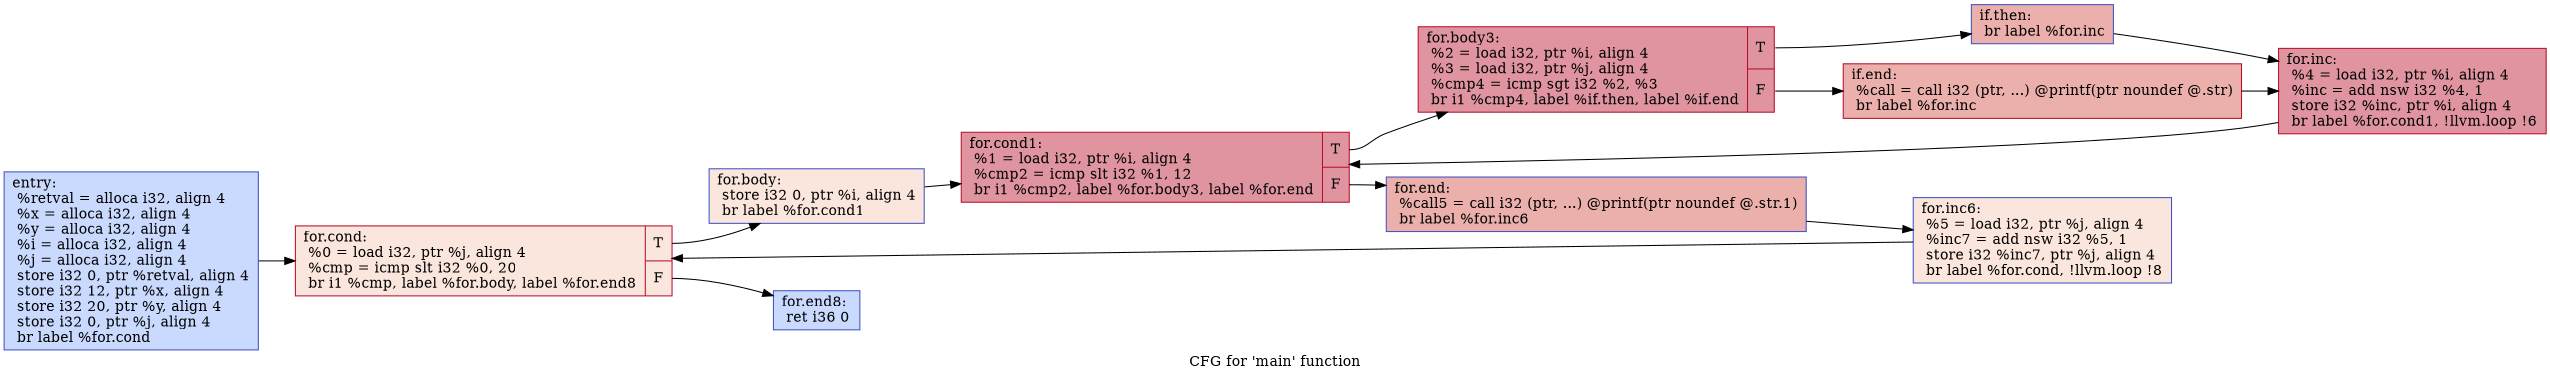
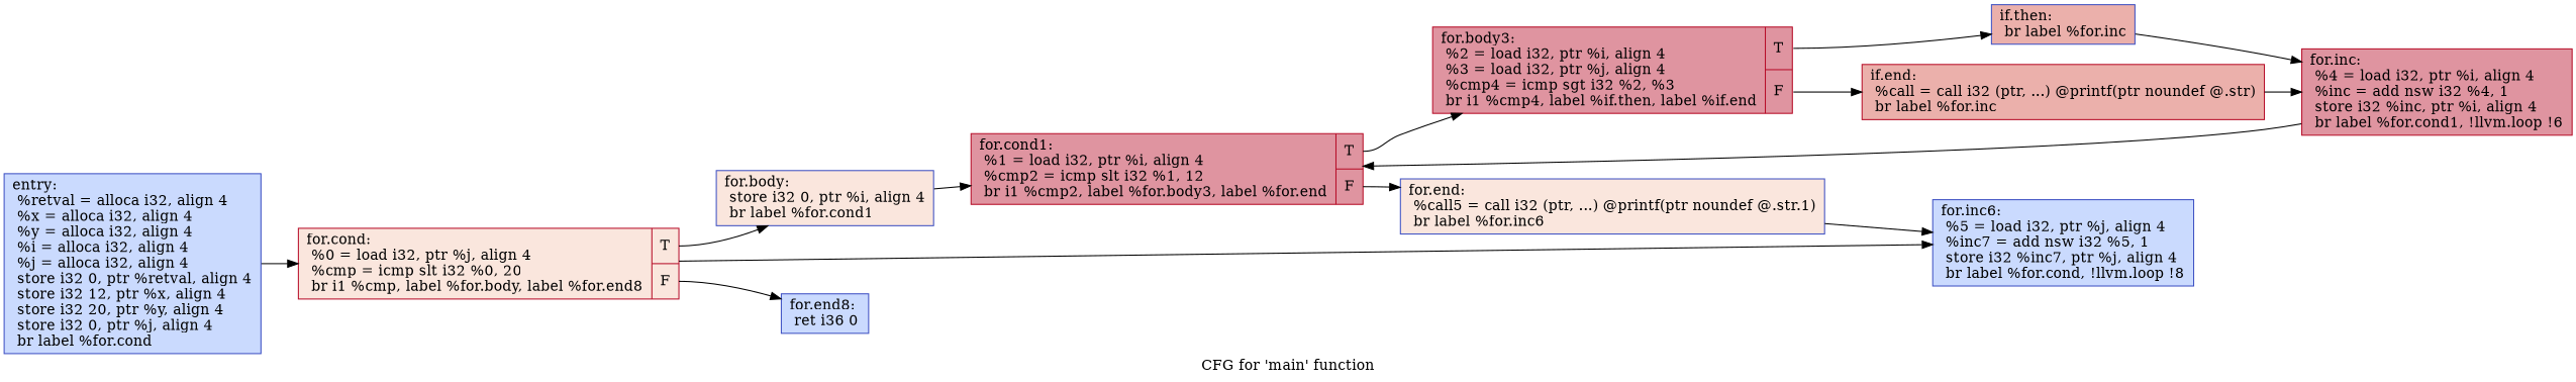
  digraph {
    label="CFG for 'main' function"
    rankdir=LR
    node [color="#3d50c3ff" fillcolor="#f3c7b170" shape=record style=filled]
    n1 [fillcolor="#88abfd70" label="{entry:\l  %retval = alloca i32, align 4\l  %x = alloca i32, align 4\l  %y = alloca i32, align 4\l  %i = alloca i32, align 4\l  %j = alloca i32, align 4\l  store i32 0, ptr %retval, align 4\l  store i32 12, ptr %x, align 4\l  store i32 20, ptr %y, align 4\l  store i32 0, ptr %j, align 4\l  br label %for.cond\l}"]
    n2 [color="#b70d28ff" label="{for.cond:                                         \l  %0 = load i32, ptr %j, align 4\l  %cmp = icmp slt i32 %0, 20\l  br i1 %cmp, label %for.body, label %for.end8\l|{<s0>T|<s1>F}}"]
    n3 [label="{for.body:                                         \l  store i32 0, ptr %i, align 4\l  br label %for.cond1\l}"]
    n4 [fillcolor="#88abfd70" label="{for.end8:                                         \l  ret i36 0\l}"]
    n5 [color="#b70d28ff" fillcolor="#b70d2870" label="{for.cond1:                                        \l  %1 = load i32, ptr %i, align 4\l  %cmp2 = icmp slt i32 %1, 12\l  br i1 %cmp2, label %for.body3, label %for.end\l|{<s0>T|<s1>F}}"]
    n6 [color="#b70d28ff" fillcolor="#b70d2870" label="{for.body3:                                        \l  %2 = load i32, ptr %i, align 4\l  %3 = load i32, ptr %j, align 4\l  %cmp4 = icmp sgt i32 %2, %3\l  br i1 %cmp4, label %if.then, label %if.end\l|{<s0>T|<s1>F}}"]
-   n7 [fillcolor="#d24b4070" label="{for.end:                                          \l  %call5 = call i32 (ptr, ...) @printf(ptr noundef @.str.1)\l  br label %for.inc6\l}"]
+   n7 [label="{for.end:                                          \l  %call5 = call i32 (ptr, ...) @printf(ptr noundef @.str.1)\l  br label %for.inc6\l}"]
    n8 [fillcolor="#d24b4070" label="{if.then:                                          \l  br label %for.inc\l}"]
    n9 [color="#b70d28ff" fillcolor="#d24b4070" label="{if.end:                                           \l  %call = call i32 (ptr, ...) @printf(ptr noundef @.str)\l  br label %for.inc\l}"]
-   n10 [label="{for.inc6:                                         \l  %5 = load i32, ptr %j, align 4\l  %inc7 = add nsw i32 %5, 1\l  store i32 %inc7, ptr %j, align 4\l  br label %for.cond, !llvm.loop !8\l}"]
+   n10 [fillcolor="#88abfd70" label="{for.inc6:                                         \l  %5 = load i32, ptr %j, align 4\l  %inc7 = add nsw i32 %5, 1\l  store i32 %inc7, ptr %j, align 4\l  br label %for.cond, !llvm.loop !8\l}"]
    n11 [color="#b70d28ff" fillcolor="#b70d2870" label="{for.inc:                                          \l  %4 = load i32, ptr %i, align 4\l  %inc = add nsw i32 %4, 1\l  store i32 %inc, ptr %i, align 4\l  br label %for.cond1, !llvm.loop !6\l}"]
    n1 -> n2
    n2 -> n3 [tailport=s0]
    n2 -> n4 [tailport=s1]
    n3 -> n5
    n5 -> n6 [tailport=s0]
    n5 -> n7 [tailport=s1]
    n6 -> n8 [tailport=s0]
    n6 -> n9 [tailport=s1]
    n7 -> n10
    n8 -> n11
    n9 -> n11
-   n10 -> n2
+   n2 -> n10
    n11 -> n5
  }
